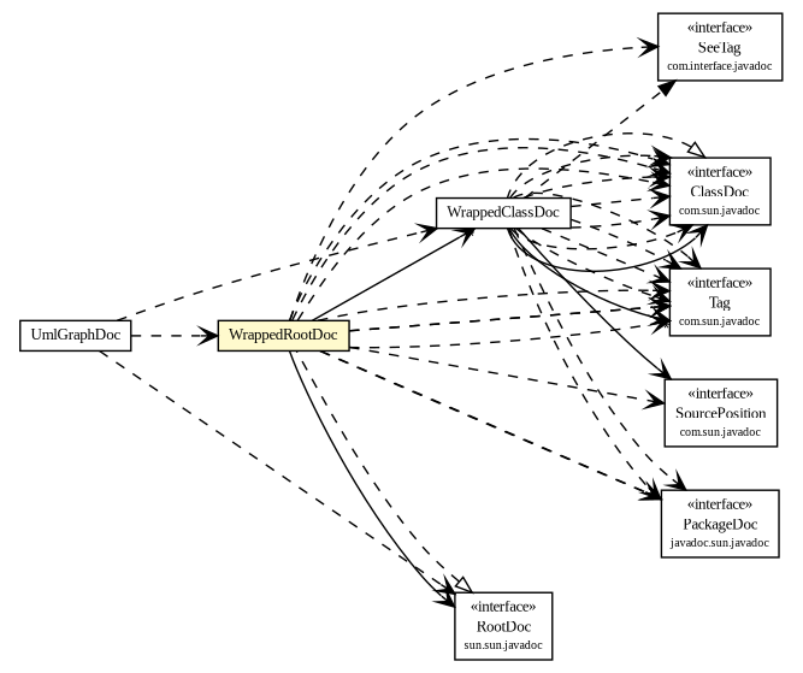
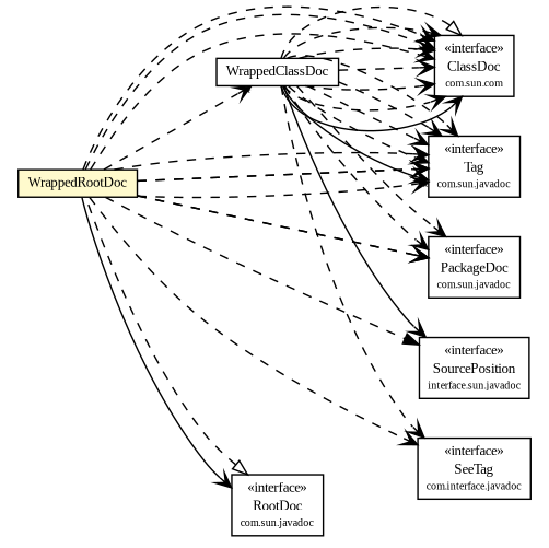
  digraph {
    fontname="Liberation Serif"
    rankdir=LR
    node [fontcolor=black fontname="Liberation Serif" fontsize=9.0 shape=plaintext]
    edge [arrowhead=open color=black fontcolor=black fontname="Liberation Serif" fontsize=10.0 headport=p labelfontname=arial labelfontsize=10 tailport=p style=dashed]
    n1 [label=<<table border="0" cellborder="1" cellspacing="0" cellpadding="2" port="p" href="./WrappedClassDoc.html"> 		<tr><td><table border="0" cellspacing="0" cellpadding="1"> 			<tr><td> WrappedClassDoc </td></tr> 		</table></td></tr> 		</table>>]
-   n2 [label=<<table border="0" cellborder="1" cellspacing="0" cellpadding="2" port="p" href="http://java.sun.com/j2se/1.5.0/docs/guide/javadoc/doclet/spec/com/sun/javadoc/ClassDoc.html"> 		<tr><td><table border="0" cellspacing="0" cellpadding="1"> 			<tr><td> &laquo;interface&raquo; </td></tr> 			<tr><td> ClassDoc </td></tr> 			<tr><td><font point-size="7.0"> com.sun.javadoc </font></td></tr> 		</table></td></tr> 		</table>>]
+   n2 [label=<<table border="0" cellborder="1" cellspacing="0" cellpadding="2" port="p" href="http://java.sun.com/j2se/1.5.0/docs/guide/javadoc/doclet/spec/com/sun/javadoc/ClassDoc.html"> 		<tr><td><table border="0" cellspacing="0" cellpadding="1"> 			<tr><td> &laquo;interface&raquo; </td></tr> 			<tr><td> ClassDoc </td></tr> 			<tr><td><font point-size="7.0"> com.sun.com </font></td></tr> 		</table></td></tr> 		</table>>]
    n3 [label=<<table border="0" cellborder="1" cellspacing="0" cellpadding="2" port="p" href="http://java.sun.com/j2se/1.5.0/docs/guide/javadoc/doclet/spec/com/sun/javadoc/Tag.html"> 		<tr><td><table border="0" cellspacing="0" cellpadding="1"> 			<tr><td> &laquo;interface&raquo; </td></tr> 			<tr><td> Tag </td></tr> 			<tr><td><font point-size="7.0"> com.sun.javadoc </font></td></tr> 		</table></td></tr> 		</table>>]
-   n4 [label=<<table border="0" cellborder="1" cellspacing="0" cellpadding="2" port="p" href="http://java.sun.com/j2se/1.5.0/docs/guide/javadoc/doclet/spec/com/sun/javadoc/PackageDoc.html"> 		<tr><td><table border="0" cellspacing="0" cellpadding="1"> 			<tr><td> &laquo;interface&raquo; </td></tr> 			<tr><td> PackageDoc </td></tr> 			<tr><td><font point-size="7.0"> javadoc.sun.javadoc </font></td></tr> 		</table></td></tr> 		</table>>]
-   n5 [label=<<table border="0" cellborder="1" cellspacing="0" cellpadding="2" port="p" href="http://java.sun.com/j2se/1.5.0/docs/guide/javadoc/doclet/spec/com/sun/javadoc/SourcePosition.html"> 		<tr><td><table border="0" cellspacing="0" cellpadding="1"> 			<tr><td> &laquo;interface&raquo; </td></tr> 			<tr><td> SourcePosition </td></tr> 			<tr><td><font point-size="7.0"> com.sun.javadoc </font></td></tr> 		</table></td></tr> 		</table>>]
+   n4 [label=<<table border="0" cellborder="1" cellspacing="0" cellpadding="2" port="p" href="http://java.sun.com/j2se/1.5.0/docs/guide/javadoc/doclet/spec/com/sun/javadoc/PackageDoc.html"> 		<tr><td><table border="0" cellspacing="0" cellpadding="1"> 			<tr><td> &laquo;interface&raquo; </td></tr> 			<tr><td> PackageDoc </td></tr> 			<tr><td><font point-size="7.0"> com.sun.javadoc </font></td></tr> 		</table></td></tr> 		</table>>]
+   n5 [label=<<table border="0" cellborder="1" cellspacing="0" cellpadding="2" port="p" href="http://java.sun.com/j2se/1.5.0/docs/guide/javadoc/doclet/spec/com/sun/javadoc/SourcePosition.html"> 		<tr><td><table border="0" cellspacing="0" cellpadding="1"> 			<tr><td> &laquo;interface&raquo; </td></tr> 			<tr><td> SourcePosition </td></tr> 			<tr><td><font point-size="7.0"> interface.sun.javadoc </font></td></tr> 		</table></td></tr> 		</table>>]
    n6 [label=<<table border="0" cellborder="1" cellspacing="0" cellpadding="2" port="p" href="http://java.sun.com/j2se/1.5.0/docs/guide/javadoc/doclet/spec/com/sun/javadoc/SeeTag.html"> 		<tr><td><table border="0" cellspacing="0" cellpadding="1"> 			<tr><td> &laquo;interface&raquo; </td></tr> 			<tr><td> SeeTag </td></tr> 			<tr><td><font point-size="7.0"> com.interface.javadoc </font></td></tr> 		</table></td></tr> 		</table>>]
    n7 [label=<<table border="0" cellborder="1" cellspacing="0" cellpadding="2" port="p" bgcolor="lemonChiffon" href="./WrappedRootDoc.html"> 		<tr><td><table border="0" cellspacing="0" cellpadding="1"> 			<tr><td> WrappedRootDoc </td></tr> 		</table></td></tr> 		</table>>]
-   n8 [label=<<table border="0" cellborder="1" cellspacing="0" cellpadding="2" port="p" href="http://java.sun.com/j2se/1.5.0/docs/guide/javadoc/doclet/spec/com/sun/javadoc/RootDoc.html"> 		<tr><td><table border="0" cellspacing="0" cellpadding="1"> 			<tr><td> &laquo;interface&raquo; </td></tr> 			<tr><td> RootDoc </td></tr> 			<tr><td><font point-size="7.0"> sun.sun.javadoc </font></td></tr> 		</table></td></tr> 		</table>>]
-   n9 [label=<<table border="0" cellborder="1" cellspacing="0" cellpadding="2" port="p" href="./UmlGraphDoc.html"> 		<tr><td><table border="0" cellspacing="0" cellpadding="1"> 			<tr><td> UmlGraphDoc </td></tr> 		</table></td></tr> 		</table>>]
+   n8 [label=<<table border="0" cellborder="1" cellspacing="0" cellpadding="2" port="p" href="http://java.sun.com/j2se/1.5.0/docs/guide/javadoc/doclet/spec/com/sun/javadoc/RootDoc.html"> 		<tr><td><table border="0" cellspacing="0" cellpadding="1"> 			<tr><td> &laquo;interface&raquo; </td></tr> 			<tr><td> RootDoc </td></tr> 			<tr><td><font point-size="7.0"> com.sun.javadoc </font></td></tr> 		</table></td></tr> 		</table>>]
    n1 -> n2 [style=""]
    n1 -> n2
    n1 -> n2
    n1 -> n2
    n1 -> n2
    n1 -> n2
    n1 -> n3 [headlabel="*" style=""]
    n1 -> n3
    n1 -> n3
    n1 -> n3
    n1 -> n3
    n1 -> n4
    n1 -> n4
    n1 -> n5 [style=solid]
-   n1 -> n6 [arrowhead=normal]
+   n1 -> n6
    n2 -> n1 [arrowtail=empty dir=back fontsize=10 arrowhead="" color="" fontcolor=""]
-   n7 -> n1 [headlabel="*" style=""]
+   n7 -> n1 [headlabel="*"]
    n7 -> n2
    n7 -> n2
    n7 -> n2
    n7 -> n3
    n7 -> n3
    n7 -> n3
    n7 -> n3
    n7 -> n4
    n7 -> n4
-   n7 -> n5
+   n7 -> n5 [arrowhead=normal]
    n7 -> n6
    n7 -> n8 [style=""]
    n8 -> n7 [arrowtail=empty dir=back fontsize=10 arrowhead="" color="" fontcolor=""]
-   n9 -> n1
-   n9 -> n7
-   n9 -> n8
  }
